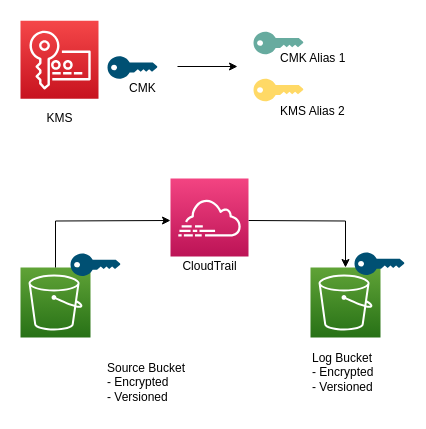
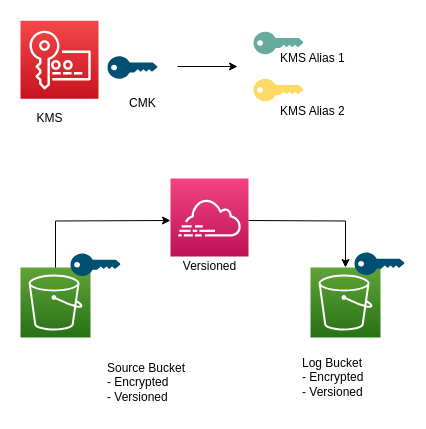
  <mxCell id="0" />
  <mxCell id="1" parent="0" />
  <mxCell id="2" value="" style="outlineConnect=0;fontColor=#232F3E;gradientColor=#60A337;gradientDirection=north;fillColor=#277116;strokeColor=#ffffff;dashed=0;verticalLabelPosition=bottom;verticalAlign=top;align=center;html=1;fontSize=12;fontStyle=0;aspect=fixed;shape=mxgraph.aws4.resourceIcon;resIcon=mxgraph.aws4.s3;" parent="1" vertex="1"><mxGeometry x="20" y="267" width="70" height="70" as="geometry" /></mxCell>
  <mxCell id="3" value="" style="outlineConnect=0;fontColor=#232F3E;gradientColor=#60A337;gradientDirection=north;fillColor=#277116;strokeColor=#ffffff;dashed=0;verticalLabelPosition=bottom;verticalAlign=top;align=center;html=1;fontSize=12;fontStyle=0;aspect=fixed;shape=mxgraph.aws4.resourceIcon;resIcon=mxgraph.aws4.s3;" parent="1" vertex="1"><mxGeometry x="310" y="267" width="70" height="70" as="geometry" /></mxCell>
  <mxCell id="4" value="Source Bucket&lt;br&gt;- Encrypted&lt;br&gt;- Versioned" style="text;html=1;resizable=0;autosize=1;align=left;verticalAlign=middle;points=[];fillColor=none;strokeColor=none;rounded=0;" parent="1" vertex="1"><mxGeometry x="105" y="357" width="90" height="50" as="geometry" /></mxCell>
- <mxCell id="5" value="Log Bucket&lt;br&gt;- Encrypted&lt;br&gt;- Versioned" style="text;html=1;resizable=0;autosize=1;align=left;verticalAlign=middle;points=[];fillColor=none;strokeColor=none;rounded=0;" parent="1" vertex="1"><mxGeometry x="310" y="347" width="80" height="50" as="geometry" /></mxCell>
+ <mxCell id="5" value="Log Bucket&lt;br&gt;- Encrypted&lt;br&gt;- Versioned" style="text;html=1;resizable=0;autosize=1;align=left;verticalAlign=middle;points=[];fillColor=none;strokeColor=none;rounded=0;" parent="1" vertex="1"><mxGeometry x="300" y="352" width="80" height="50" as="geometry" /></mxCell>
  <mxCell id="6" value="" style="outlineConnect=0;fontColor=#232F3E;gradientColor=#F54749;gradientDirection=north;fillColor=#C7131F;strokeColor=#ffffff;dashed=0;verticalLabelPosition=bottom;verticalAlign=top;align=center;html=1;fontSize=12;fontStyle=0;aspect=fixed;shape=mxgraph.aws4.resourceIcon;resIcon=mxgraph.aws4.key_management_service;" vertex="1" parent="1"><mxGeometry x="20" y="20.25" width="78" height="78" as="geometry" /></mxCell>
  <mxCell id="7" style="edgeStyle=orthogonalEdgeStyle;rounded=0;orthogonalLoop=1;jettySize=auto;html=1;startArrow=classic;startFill=1;endArrow=none;endFill=0;" edge="1" parent="1" target="2"><mxGeometry relative="1" as="geometry"><mxPoint x="170" y="220" as="sourcePoint" /></mxGeometry></mxCell>
  <mxCell id="8" style="edgeStyle=orthogonalEdgeStyle;rounded=0;orthogonalLoop=1;jettySize=auto;html=1;startArrow=none;startFill=0;endArrow=classic;endFill=1;" edge="1" parent="1" target="3"><mxGeometry relative="1" as="geometry"><mxPoint x="248" y="220" as="sourcePoint" /></mxGeometry></mxCell>
  <mxCell id="9" value="" style="outlineConnect=0;fontColor=#232F3E;gradientColor=#F34482;gradientDirection=north;fillColor=#BC1356;strokeColor=#ffffff;dashed=0;verticalLabelPosition=bottom;verticalAlign=top;align=center;html=1;fontSize=12;fontStyle=0;aspect=fixed;shape=mxgraph.aws4.resourceIcon;resIcon=mxgraph.aws4.cloudtrail;" vertex="1" parent="1"><mxGeometry x="170" y="178" width="78" height="78" as="geometry" /></mxCell>
  <mxCell id="10" value="" style="points=[[0,0.5,0],[0.24,0,0],[0.5,0.28,0],[0.995,0.475,0],[0.5,0.72,0],[0.24,1,0]];verticalLabelPosition=bottom;html=1;verticalAlign=top;aspect=fixed;align=center;pointerEvents=1;shape=mxgraph.cisco19.key;fillColor=#005073;strokeColor=none;" vertex="1" parent="1"><mxGeometry x="70" y="253" width="50" height="22.5" as="geometry" /></mxCell>
  <mxCell id="11" value="" style="points=[[0,0.5,0],[0.24,0,0],[0.5,0.28,0],[0.995,0.475,0],[0.5,0.72,0],[0.24,1,0]];verticalLabelPosition=bottom;html=1;verticalAlign=top;aspect=fixed;align=center;pointerEvents=1;shape=mxgraph.cisco19.key;fillColor=#005073;strokeColor=none;" vertex="1" parent="1"><mxGeometry x="354" y="252" width="50" height="22.5" as="geometry" /></mxCell>
  <mxCell id="12" style="edgeStyle=orthogonalEdgeStyle;rounded=0;orthogonalLoop=1;jettySize=auto;html=1;startArrow=none;startFill=0;endArrow=classic;endFill=1;" edge="1" parent="1"><mxGeometry relative="1" as="geometry"><mxPoint x="237" y="66" as="targetPoint" /><mxPoint x="177" y="66" as="sourcePoint" /></mxGeometry></mxCell>
  <mxCell id="13" value="" style="points=[[0,0.5,0],[0.24,0,0],[0.5,0.28,0],[0.995,0.475,0],[0.5,0.72,0],[0.24,1,0]];verticalLabelPosition=bottom;html=1;verticalAlign=top;aspect=fixed;align=center;pointerEvents=1;shape=mxgraph.cisco19.key;fillColor=#005073;strokeColor=none;" vertex="1" parent="1"><mxGeometry x="107" y="55.75" width="50" height="22.5" as="geometry" /></mxCell>
- <mxCell id="14" value="CloudTrail" style="text;html=1;resizable=0;autosize=1;align=center;verticalAlign=middle;points=[];fillColor=none;strokeColor=none;rounded=0;" vertex="1" parent="1"><mxGeometry x="174" y="256" width="70" height="20" as="geometry" /></mxCell>
- <mxCell id="15" value="CMK" style="text;html=1;resizable=0;autosize=1;align=left;verticalAlign=middle;points=[];fillColor=none;strokeColor=none;rounded=0;" vertex="1" parent="1"><mxGeometry x="127" y="78.25" width="40" height="20" as="geometry" /></mxCell>
+ <mxCell id="14" value="Versioned" style="text;html=1;resizable=0;autosize=1;align=center;verticalAlign=middle;points=[];fillColor=none;strokeColor=none;rounded=0;" vertex="1" parent="1"><mxGeometry x="174" y="256" width="70" height="20" as="geometry" /></mxCell>
+ <mxCell id="15" value="CMK" style="text;html=1;resizable=0;autosize=1;align=left;verticalAlign=middle;points=[];fillColor=none;strokeColor=none;rounded=0;" vertex="1" parent="1"><mxGeometry x="127" y="93.25" width="40" height="20" as="geometry" /></mxCell>
  <mxCell id="16" value="" style="group" vertex="1" connectable="0" parent="1"><mxGeometry x="253" y="31.25" width="105" height="89.5" as="geometry" /></mxCell>
  <mxCell id="17" value="" style="points=[[0,0.5,0],[0.24,0,0],[0.5,0.28,0],[0.995,0.475,0],[0.5,0.72,0],[0.24,1,0]];verticalLabelPosition=bottom;html=1;verticalAlign=top;aspect=fixed;align=center;pointerEvents=1;shape=mxgraph.cisco19.key;strokeColor=none;fillColor=#67AB9F;" vertex="1" parent="16"><mxGeometry width="50" height="22.5" as="geometry" /></mxCell>
  <mxCell id="18" value="" style="points=[[0,0.5,0],[0.24,0,0],[0.5,0.28,0],[0.995,0.475,0],[0.5,0.72,0],[0.24,1,0]];verticalLabelPosition=bottom;html=1;verticalAlign=top;aspect=fixed;align=center;pointerEvents=1;shape=mxgraph.cisco19.key;strokeColor=none;fillColor=#FFD966;" vertex="1" parent="16"><mxGeometry y="47" width="50" height="22.5" as="geometry" /></mxCell>
- <mxCell id="19" value="CMK Alias 1" style="text;html=1;resizable=0;autosize=1;align=left;verticalAlign=middle;points=[];fillColor=none;strokeColor=none;rounded=0;" vertex="1" parent="16"><mxGeometry x="25" y="16.75" width="80" height="20" as="geometry" /></mxCell>
+ <mxCell id="19" value="KMS Alias 1" style="text;html=1;resizable=0;autosize=1;align=left;verticalAlign=middle;points=[];fillColor=none;strokeColor=none;rounded=0;" vertex="1" parent="16"><mxGeometry x="25" y="16.75" width="80" height="20" as="geometry" /></mxCell>
  <mxCell id="20" value="KMS Alias 2" style="text;html=1;resizable=0;autosize=1;align=left;verticalAlign=middle;points=[];fillColor=none;strokeColor=none;rounded=0;" vertex="1" parent="16"><mxGeometry x="25" y="69.5" width="80" height="20" as="geometry" /></mxCell>
- <mxCell id="21" value="KMS" style="text;html=1;resizable=0;autosize=1;align=center;verticalAlign=middle;points=[];fillColor=none;strokeColor=none;rounded=0;" vertex="1" parent="1"><mxGeometry x="39" y="108" width="40" height="20" as="geometry" /></mxCell>
+ <mxCell id="21" value="KMS" style="text;html=1;resizable=0;autosize=1;align=center;verticalAlign=middle;points=[];fillColor=none;strokeColor=none;rounded=0;" vertex="1" parent="1"><mxGeometry x="29" y="108" width="40" height="20" as="geometry" /></mxCell>
